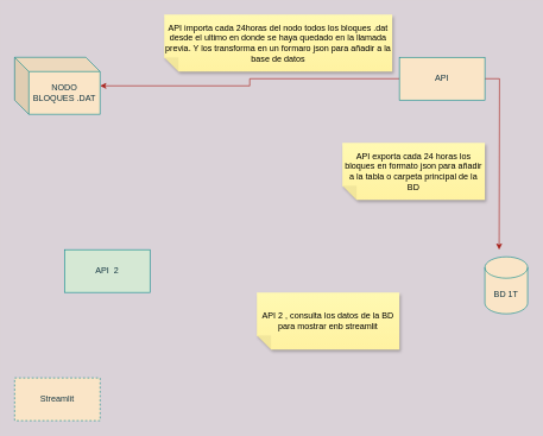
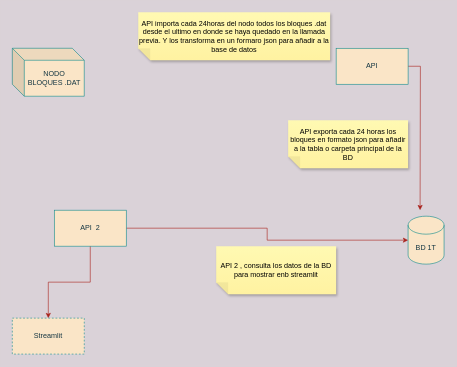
  <mxCell id="0" />
  <mxCell id="1" parent="0" />
  <mxCell id="2" value="BD 1T" style="shape=cylinder3;whiteSpace=wrap;html=1;boundedLbl=1;backgroundOutline=1;size=15;strokeColor=#0F8B8D;fontColor=#143642;fillColor=#FAE5C7;" vertex="1" parent="1"><mxGeometry x="680" y="360" width="60" height="80" as="geometry" /></mxCell>
- <mxCell id="3" style="edgeStyle=orthogonalEdgeStyle;rounded=0;orthogonalLoop=1;jettySize=auto;html=1;strokeColor=#A8201A;fontColor=#143642;fillColor=#FAE5C7;" edge="1" parent="1" source="5" target="6"><mxGeometry relative="1" as="geometry" /></mxCell>
  <mxCell id="4" style="edgeStyle=orthogonalEdgeStyle;rounded=0;orthogonalLoop=1;jettySize=auto;html=1;strokeColor=#A8201A;fontColor=#143642;fillColor=#FAE5C7;" edge="1" parent="1" source="5"><mxGeometry relative="1" as="geometry"><mxPoint x="700" y="350" as="targetPoint" /></mxGeometry></mxCell>
  <mxCell id="5" value="API" style="rounded=0;whiteSpace=wrap;html=1;strokeColor=#0F8B8D;fontColor=#143642;fillColor=#FAE5C7;" vertex="1" parent="1"><mxGeometry x="560" y="80" width="120" height="60" as="geometry" /></mxCell>
  <mxCell id="6" value="NODO&lt;br&gt;BLOQUES .DAT" style="shape=cube;whiteSpace=wrap;html=1;boundedLbl=1;backgroundOutline=1;darkOpacity=0.05;darkOpacity2=0.1;strokeColor=#0F8B8D;fontColor=#143642;fillColor=#FAE5C7;" vertex="1" parent="1"><mxGeometry x="20" y="80" width="120" height="80" as="geometry" /></mxCell>
  <mxCell id="7" value="API importa cada 24horas del nodo todos los bloques .dat desde el ultimo en donde se haya quedado en la llamada previa. Y los transforma en un formaro json para añadir a la base de datos" style="shape=note;whiteSpace=wrap;html=1;backgroundOutline=1;fontColor=#000000;darkOpacity=0.05;fillColor=#FFF9B2;strokeColor=none;fillStyle=solid;direction=west;gradientDirection=north;gradientColor=#FFF2A1;shadow=1;size=20;pointerEvents=1;" vertex="1" parent="1"><mxGeometry x="230" y="20" width="320" height="80" as="geometry" /></mxCell>
  <mxCell id="8" value="API exporta cada 24 horas los bloques en formato json para añadir a la tabla o carpeta principal de la BD" style="shape=note;whiteSpace=wrap;html=1;backgroundOutline=1;fontColor=#000000;darkOpacity=0.05;fillColor=#FFF9B2;strokeColor=none;fillStyle=solid;direction=west;gradientDirection=north;gradientColor=#FFF2A1;shadow=1;size=20;pointerEvents=1;" vertex="1" parent="1"><mxGeometry x="480" y="200" width="200" height="80" as="geometry" /></mxCell>
- <mxCell id="11" value="API&amp;nbsp; 2" style="rounded=0;whiteSpace=wrap;html=1;strokeColor=#0F8B8D;fontColor=#143642;fillColor=#d5e8d4;" vertex="1" parent="1"><mxGeometry x="90" y="350" width="120" height="60" as="geometry" /></mxCell>
+ <mxCell id="9" style="edgeStyle=orthogonalEdgeStyle;rounded=0;orthogonalLoop=1;jettySize=auto;html=1;strokeColor=#A8201A;fontColor=#143642;fillColor=#FAE5C7;" edge="1" parent="1" source="11" target="2"><mxGeometry relative="1" as="geometry" /></mxCell>
+ <mxCell id="10" style="edgeStyle=orthogonalEdgeStyle;rounded=0;orthogonalLoop=1;jettySize=auto;html=1;strokeColor=#A8201A;fontColor=#143642;fillColor=#FAE5C7;" edge="1" parent="1" source="11" target="13"><mxGeometry relative="1" as="geometry" /></mxCell>
+ <mxCell id="11" value="API&amp;nbsp; 2" style="rounded=0;whiteSpace=wrap;html=1;strokeColor=#0F8B8D;fontColor=#143642;fillColor=#FAE5C7;" vertex="1" parent="1"><mxGeometry x="90" y="350" width="120" height="60" as="geometry" /></mxCell>
  <mxCell id="12" value="API 2 , consulta los datos de la BD para mostrar enb streamlit" style="shape=note;whiteSpace=wrap;html=1;backgroundOutline=1;fontColor=#000000;darkOpacity=0.05;fillColor=#FFF9B2;strokeColor=none;fillStyle=solid;direction=west;gradientDirection=north;gradientColor=#FFF2A1;shadow=1;size=20;pointerEvents=1;" vertex="1" parent="1"><mxGeometry x="360" y="410" width="200" height="80" as="geometry" /></mxCell>
  <mxCell id="13" value="Streamlit" style="rounded=0;whiteSpace=wrap;html=1;strokeColor=#0F8B8D;fontColor=#143642;fillColor=#FAE5C7;dashed=1;" vertex="1" parent="1"><mxGeometry x="20" y="530" width="120" height="60" as="geometry" /></mxCell>
